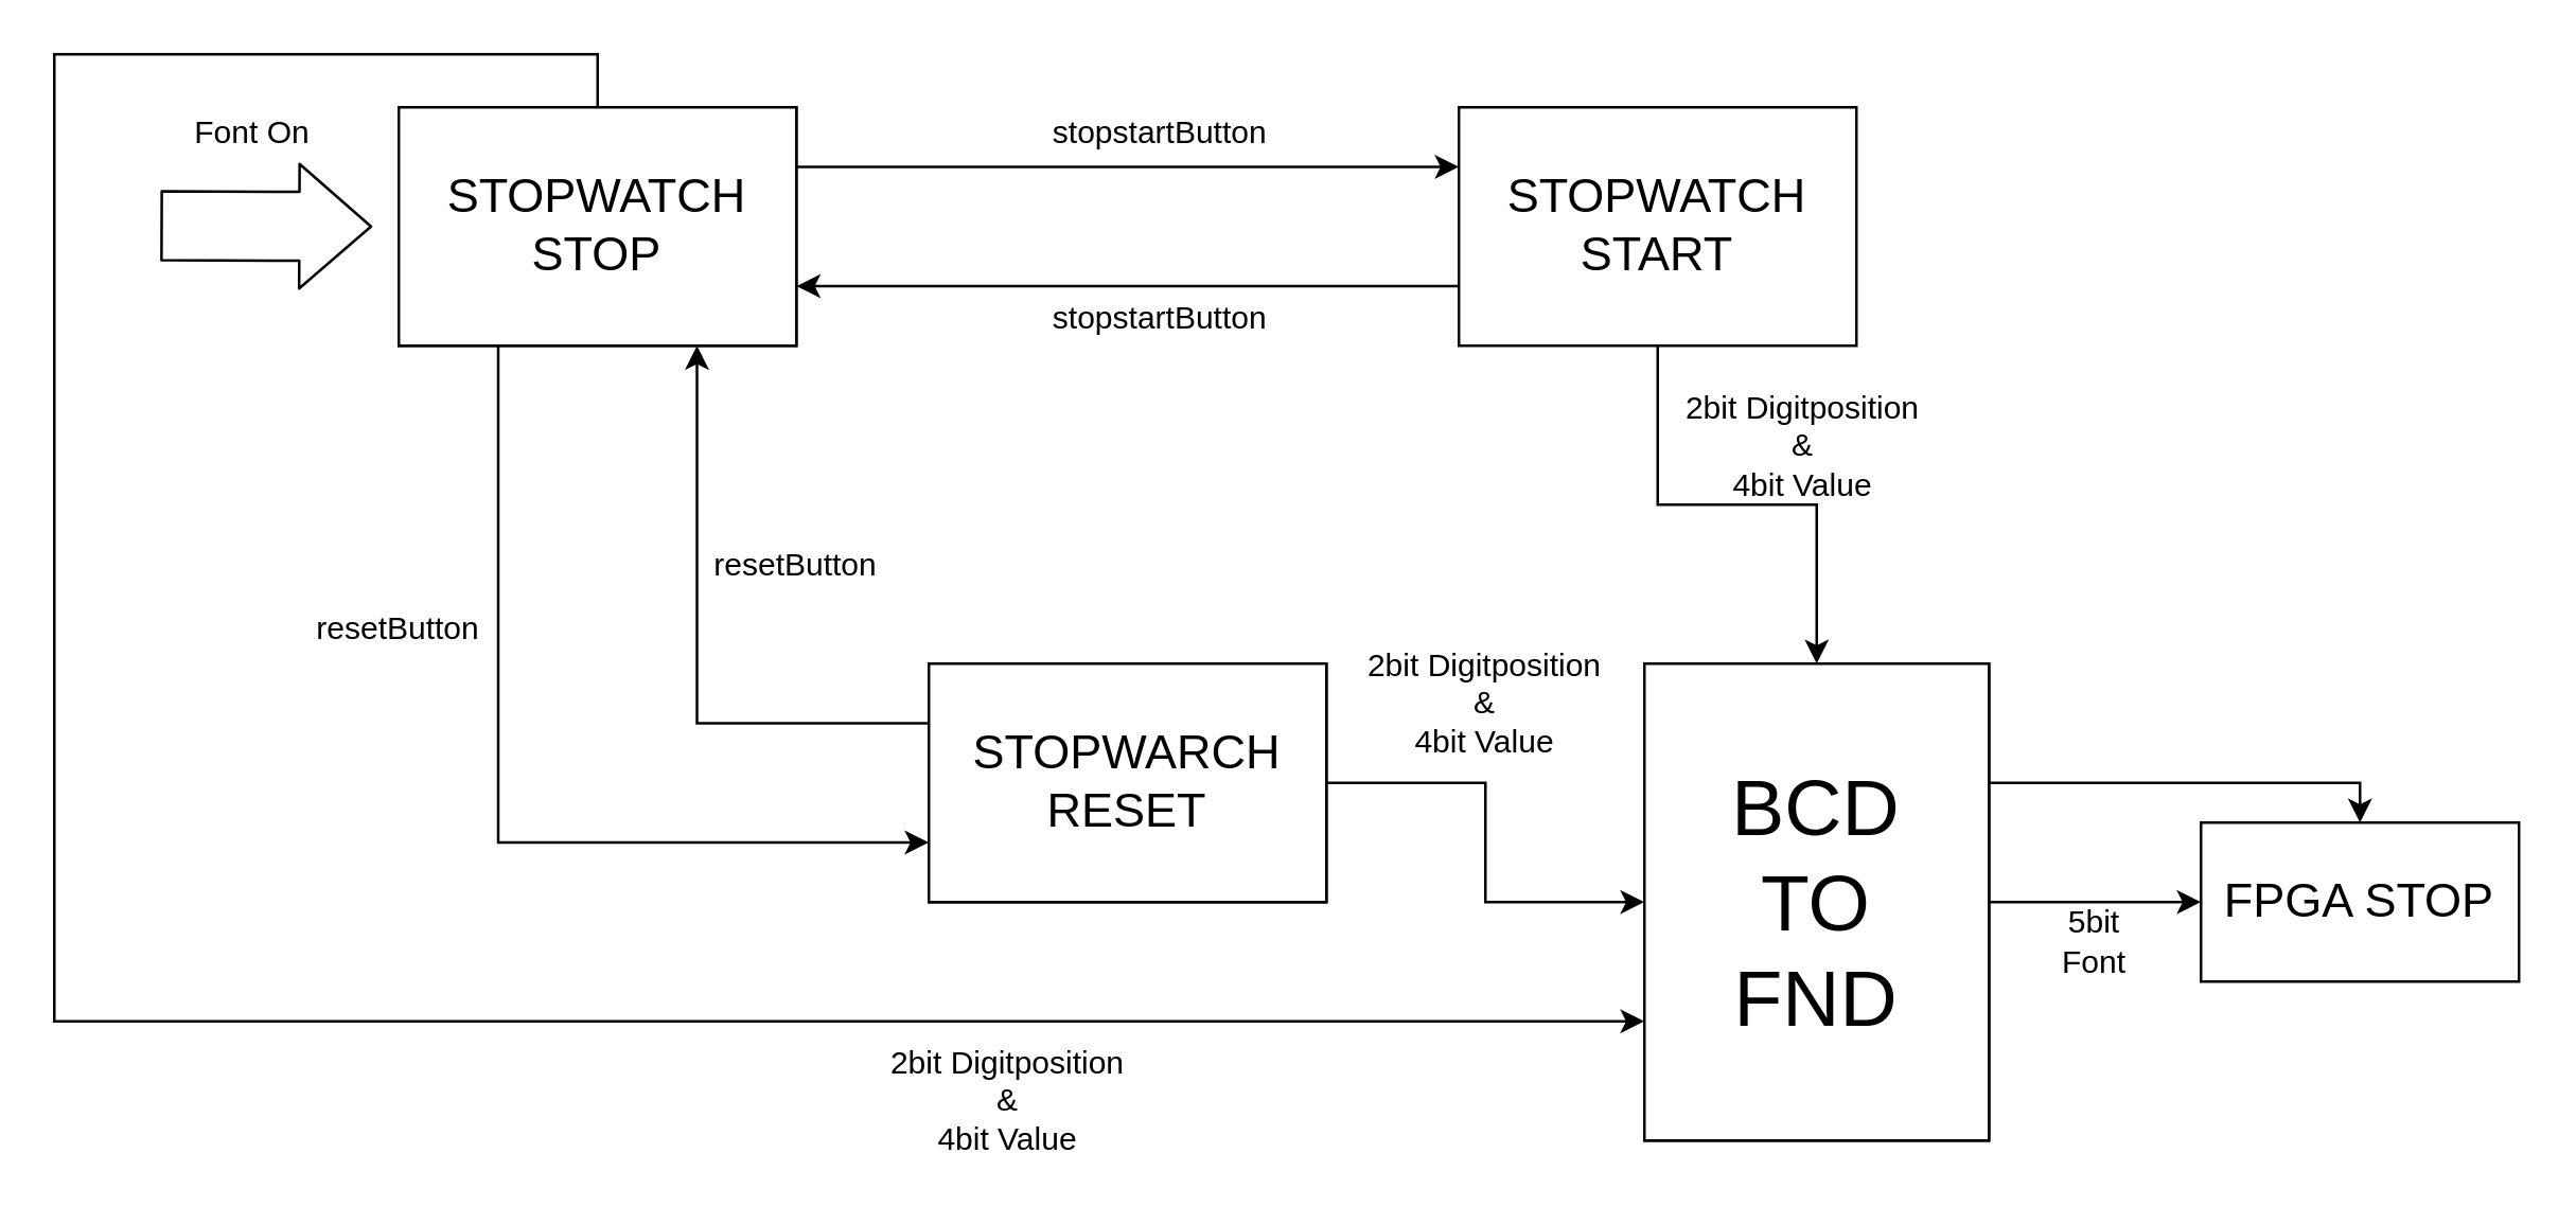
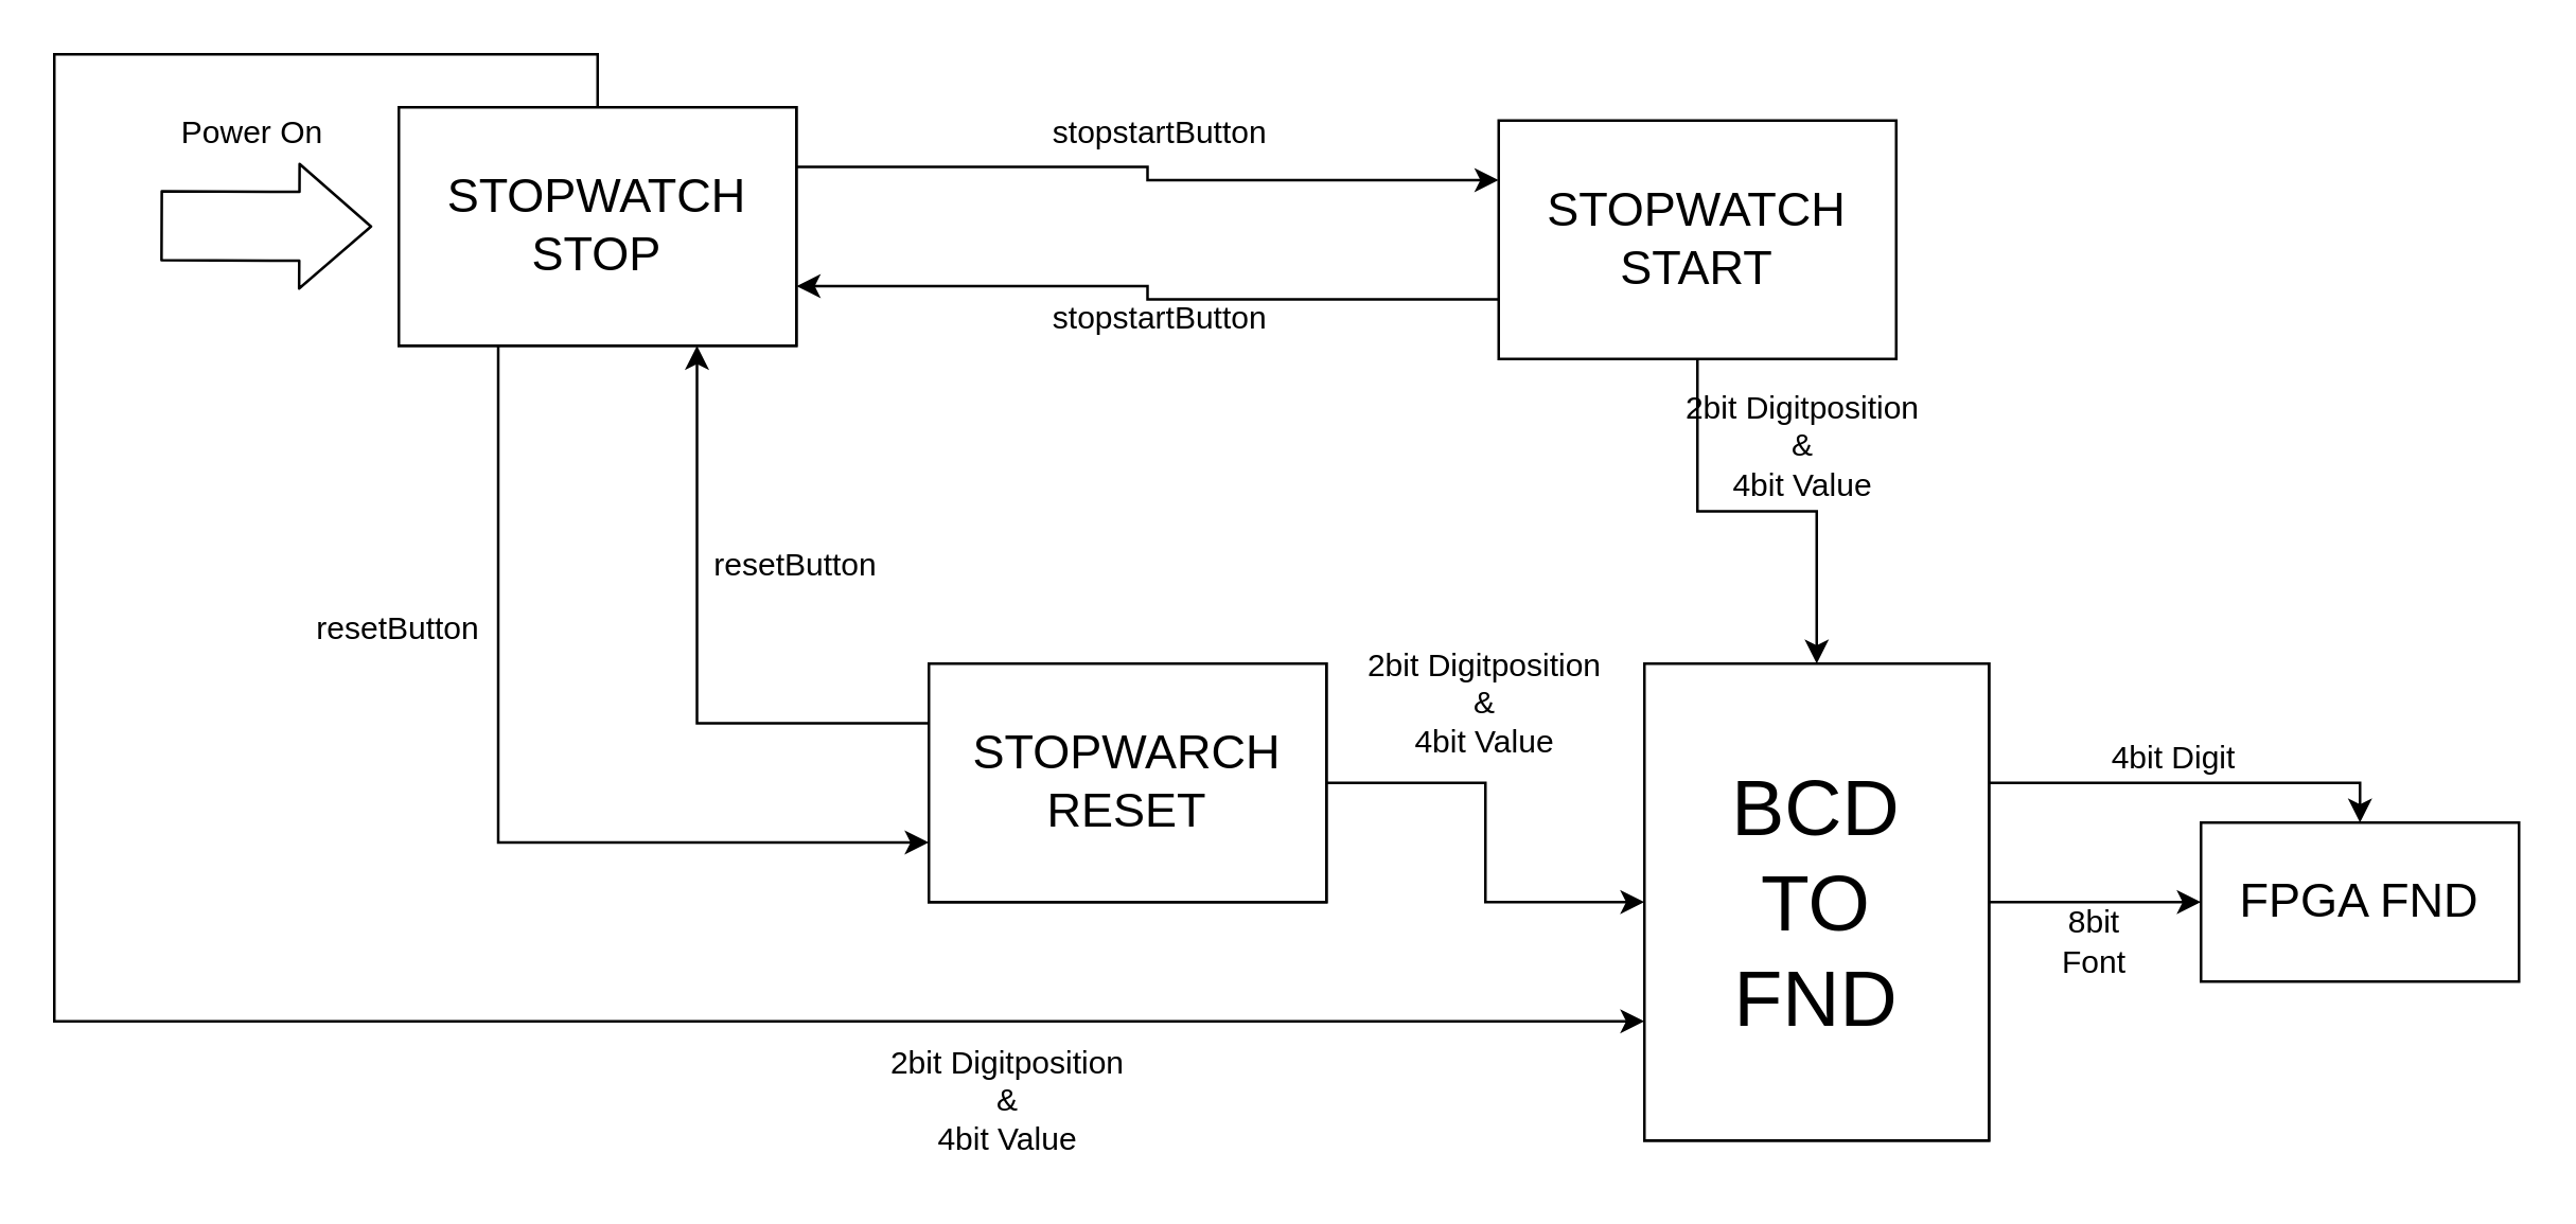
  <mxCell id="0" />
  <mxCell id="1" parent="0" />
  <mxCell id="2" style="edgeStyle=orthogonalEdgeStyle;rounded=0;orthogonalLoop=1;jettySize=auto;html=1;exitX=1;exitY=0.25;exitDx=0;exitDy=0;entryX=0;entryY=0.25;entryDx=0;entryDy=0;strokeColor=#000000;fontColor=#000000;" parent="1" source="5" target="8" edge="1"><mxGeometry relative="1" as="geometry" /></mxCell>
  <mxCell id="3" style="edgeStyle=orthogonalEdgeStyle;rounded=0;orthogonalLoop=1;jettySize=auto;html=1;exitX=0.25;exitY=1;exitDx=0;exitDy=0;entryX=0;entryY=0.75;entryDx=0;entryDy=0;strokeColor=#000000;fontColor=#000000;" parent="1" source="5" target="11" edge="1"><mxGeometry relative="1" as="geometry" /></mxCell>
  <mxCell id="4" style="edgeStyle=orthogonalEdgeStyle;rounded=0;orthogonalLoop=1;jettySize=auto;html=1;exitX=0.5;exitY=0;exitDx=0;exitDy=0;entryX=0;entryY=0.75;entryDx=0;entryDy=0;strokeColor=#000000;fontColor=#000000;" parent="1" source="5" target="20" edge="1"><mxGeometry relative="1" as="geometry"><Array as="points"><mxPoint x="225" y="20" /><mxPoint x="20" y="20" /><mxPoint x="20" y="385" /></Array></mxGeometry></mxCell>
  <mxCell id="5" value="&lt;font style=&quot;font-size: 18px&quot;&gt;STOPWATCH&lt;br&gt;STOP&lt;br&gt;&lt;/font&gt;" style="rounded=0;whiteSpace=wrap;html=1;strokeColor=#000000;fontColor=#000000;" parent="1" vertex="1"><mxGeometry x="150" y="40" width="150" height="90" as="geometry" /></mxCell>
  <mxCell id="6" style="edgeStyle=orthogonalEdgeStyle;rounded=0;orthogonalLoop=1;jettySize=auto;html=1;exitX=0;exitY=0.75;exitDx=0;exitDy=0;entryX=1;entryY=0.75;entryDx=0;entryDy=0;strokeColor=#000000;fontColor=#000000;" parent="1" source="8" target="5" edge="1"><mxGeometry relative="1" as="geometry" /></mxCell>
  <mxCell id="7" style="edgeStyle=orthogonalEdgeStyle;rounded=0;orthogonalLoop=1;jettySize=auto;html=1;exitX=0.5;exitY=1;exitDx=0;exitDy=0;entryX=0.5;entryY=0;entryDx=0;entryDy=0;strokeColor=#000000;fontColor=#000000;" parent="1" source="8" target="20" edge="1"><mxGeometry relative="1" as="geometry" /></mxCell>
- <mxCell id="8" value="&lt;font style=&quot;font-size: 18px&quot;&gt;STOPWATCH&lt;br&gt;START&lt;/font&gt;" style="rounded=0;whiteSpace=wrap;html=1;strokeColor=#000000;fontColor=#000000;fillColor=#FFFFFF;" parent="1" vertex="1"><mxGeometry x="550" y="40" width="150" height="90" as="geometry" /></mxCell>
+ <mxCell id="8" value="&lt;font style=&quot;font-size: 18px&quot;&gt;STOPWATCH&lt;br&gt;START&lt;/font&gt;" style="rounded=0;whiteSpace=wrap;html=1;strokeColor=#000000;fontColor=#000000;fillColor=#FFFFFF;" parent="1" vertex="1"><mxGeometry x="565" y="45" width="150" height="90" as="geometry" /></mxCell>
  <mxCell id="9" style="edgeStyle=orthogonalEdgeStyle;rounded=0;orthogonalLoop=1;jettySize=auto;html=1;exitX=0;exitY=0.25;exitDx=0;exitDy=0;entryX=0.75;entryY=1;entryDx=0;entryDy=0;strokeColor=#000000;fontColor=#000000;" parent="1" source="11" target="5" edge="1"><mxGeometry relative="1" as="geometry" /></mxCell>
  <mxCell id="10" style="edgeStyle=orthogonalEdgeStyle;rounded=0;orthogonalLoop=1;jettySize=auto;html=1;entryX=0;entryY=0.5;entryDx=0;entryDy=0;strokeColor=#000000;fontColor=#000000;" parent="1" source="11" target="20" edge="1"><mxGeometry relative="1" as="geometry" /></mxCell>
  <mxCell id="11" value="&lt;font style=&quot;font-size: 18px&quot;&gt;STOPWARCH&lt;br&gt;RESET&lt;/font&gt;" style="rounded=0;whiteSpace=wrap;html=1;strokeColor=#000000;fontColor=#000000;" parent="1" vertex="1"><mxGeometry x="350" y="250" width="150" height="90" as="geometry" /></mxCell>
  <mxCell id="12" value="stopstartButton" style="text;html=1;strokeColor=none;fillColor=none;align=center;verticalAlign=middle;whiteSpace=wrap;rounded=0;fontColor=#000000;" parent="1" vertex="1"><mxGeometry x="380" y="40" width="115" height="20" as="geometry" /></mxCell>
  <mxCell id="13" value="stopstartButton" style="text;html=1;strokeColor=none;fillColor=none;align=center;verticalAlign=middle;whiteSpace=wrap;rounded=0;fontColor=#000000;" parent="1" vertex="1"><mxGeometry x="380" y="110" width="115" height="20" as="geometry" /></mxCell>
  <mxCell id="14" value="resetButton" style="text;html=1;strokeColor=none;fillColor=none;align=center;verticalAlign=middle;whiteSpace=wrap;rounded=0;fontColor=#000000;" parent="1" vertex="1"><mxGeometry x="260" y="200" width="80" height="26" as="geometry" /></mxCell>
  <mxCell id="15" value="resetButton" style="text;html=1;strokeColor=none;fillColor=none;align=center;verticalAlign=middle;whiteSpace=wrap;rounded=0;fontColor=#000000;" parent="1" vertex="1"><mxGeometry x="110" y="224" width="80" height="26" as="geometry" /></mxCell>
  <mxCell id="16" value="" style="shape=flexArrow;endArrow=classic;html=1;width=26;endSize=8.68;strokeColor=#000000;fontColor=#000000;" parent="1" edge="1"><mxGeometry width="50" height="50" relative="1" as="geometry"><mxPoint x="60" y="84.71" as="sourcePoint" /><mxPoint x="140" y="85" as="targetPoint" /></mxGeometry></mxCell>
- <mxCell id="17" value="Font On" style="text;html=1;strokeColor=none;fillColor=none;align=center;verticalAlign=middle;whiteSpace=wrap;rounded=0;fontColor=#000000;" parent="1" vertex="1"><mxGeometry x="60" y="40" width="70" height="20" as="geometry" /></mxCell>
+ <mxCell id="17" value="Power On" style="text;html=1;strokeColor=none;fillColor=none;align=center;verticalAlign=middle;whiteSpace=wrap;rounded=0;fontColor=#000000;" parent="1" vertex="1"><mxGeometry x="60" y="40" width="70" height="20" as="geometry" /></mxCell>
  <mxCell id="18" style="edgeStyle=orthogonalEdgeStyle;rounded=0;orthogonalLoop=1;jettySize=auto;html=1;exitX=1;exitY=0.25;exitDx=0;exitDy=0;entryX=0.5;entryY=0;entryDx=0;entryDy=0;strokeColor=#000000;fontColor=#000000;" parent="1" source="20" target="24" edge="1"><mxGeometry relative="1" as="geometry"><Array as="points"><mxPoint x="890" y="295" /></Array></mxGeometry></mxCell>
  <mxCell id="19" style="edgeStyle=orthogonalEdgeStyle;rounded=0;orthogonalLoop=1;jettySize=auto;html=1;entryX=0;entryY=0.5;entryDx=0;entryDy=0;strokeColor=#000000;fontColor=#000000;" parent="1" source="20" target="24" edge="1"><mxGeometry relative="1" as="geometry" /></mxCell>
  <mxCell id="20" value="&lt;font style=&quot;font-size: 30px&quot;&gt;BCD&lt;br&gt;TO&lt;br&gt;FND&lt;/font&gt;" style="rounded=0;whiteSpace=wrap;html=1;strokeColor=#000000;fontColor=#000000;" parent="1" vertex="1"><mxGeometry x="620" y="250" width="130" height="180" as="geometry" /></mxCell>
  <mxCell id="21" value="2bit Digitposition &lt;br&gt;&amp;amp; &lt;br&gt;4bit Value" style="text;html=1;strokeColor=none;fillColor=none;align=center;verticalAlign=middle;whiteSpace=wrap;rounded=0;fontColor=#000000;" parent="1" vertex="1"><mxGeometry x="330" y="390" width="100" height="50" as="geometry" /></mxCell>
  <mxCell id="22" value="2bit Digitposition &lt;br&gt;&amp;amp; &lt;br&gt;4bit Value" style="text;html=1;strokeColor=none;fillColor=none;align=center;verticalAlign=middle;whiteSpace=wrap;rounded=0;fontColor=#000000;" parent="1" vertex="1"><mxGeometry x="510" y="240" width="100" height="50" as="geometry" /></mxCell>
  <mxCell id="23" value="2bit Digitposition &lt;br&gt;&amp;amp; &lt;br&gt;4bit Value" style="text;html=1;strokeColor=none;fillColor=none;align=center;verticalAlign=middle;whiteSpace=wrap;rounded=0;fontColor=#000000;" parent="1" vertex="1"><mxGeometry x="630" y="143" width="100" height="50" as="geometry" /></mxCell>
- <mxCell id="24" value="&lt;font style=&quot;font-size: 18px&quot;&gt;FPGA STOP&lt;/font&gt;" style="rounded=0;whiteSpace=wrap;html=1;strokeColor=#000000;fontColor=#000000;fillColor=#FFFFFF;" parent="1" vertex="1"><mxGeometry x="830" y="310" width="120" height="60" as="geometry" /></mxCell>
- <mxCell id="26" value="5bit Font" style="text;html=1;strokeColor=none;fillColor=none;align=center;verticalAlign=middle;whiteSpace=wrap;rounded=0;fontColor=#000000;" parent="1" vertex="1"><mxGeometry x="770" y="340" width="40" height="30" as="geometry" /></mxCell>
+ <mxCell id="24" value="&lt;font style=&quot;font-size: 18px&quot;&gt;FPGA FND&lt;/font&gt;" style="rounded=0;whiteSpace=wrap;html=1;strokeColor=#000000;fontColor=#000000;fillColor=#FFFFFF;" parent="1" vertex="1"><mxGeometry x="830" y="310" width="120" height="60" as="geometry" /></mxCell>
+ <mxCell id="25" value="4bit Digit" style="text;html=1;strokeColor=none;fillColor=none;align=center;verticalAlign=middle;whiteSpace=wrap;rounded=0;fontColor=#000000;" parent="1" vertex="1"><mxGeometry x="780" y="276" width="80" height="20" as="geometry" /></mxCell>
+ <mxCell id="26" value="8bit Font" style="text;html=1;strokeColor=none;fillColor=none;align=center;verticalAlign=middle;whiteSpace=wrap;rounded=0;fontColor=#000000;" parent="1" vertex="1"><mxGeometry x="770" y="340" width="40" height="30" as="geometry" /></mxCell>
  <mxCell id="27" value="&lt;font style=&quot;font-size: 18px&quot;&gt;STOPWATCH&lt;br&gt;STOP&lt;br&gt;&lt;/font&gt;" style="rounded=0;whiteSpace=wrap;html=1;strokeColor=#000000;fontColor=#000000;fillColor=#FFFFFF;" vertex="1" parent="1"><mxGeometry x="150" y="40" width="150" height="90" as="geometry" /></mxCell>
  <mxCell id="28" value="&lt;font style=&quot;font-size: 18px&quot;&gt;STOPWARCH&lt;br&gt;RESET&lt;/font&gt;" style="rounded=0;whiteSpace=wrap;html=1;strokeColor=#000000;fontColor=#000000;fillColor=#FFFFFF;" vertex="1" parent="1"><mxGeometry x="350" y="250" width="150" height="90" as="geometry" /></mxCell>
  <mxCell id="29" value="&lt;font style=&quot;font-size: 30px&quot;&gt;BCD&lt;br&gt;TO&lt;br&gt;FND&lt;/font&gt;" style="rounded=0;whiteSpace=wrap;html=1;strokeColor=#000000;fontColor=#000000;fillColor=#FFFFFF;" vertex="1" parent="1"><mxGeometry x="620" y="250" width="130" height="180" as="geometry" /></mxCell>
